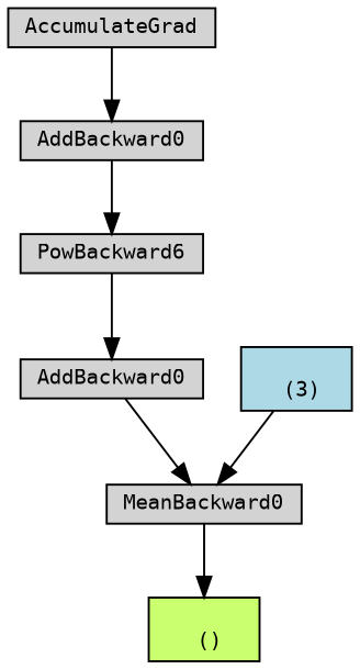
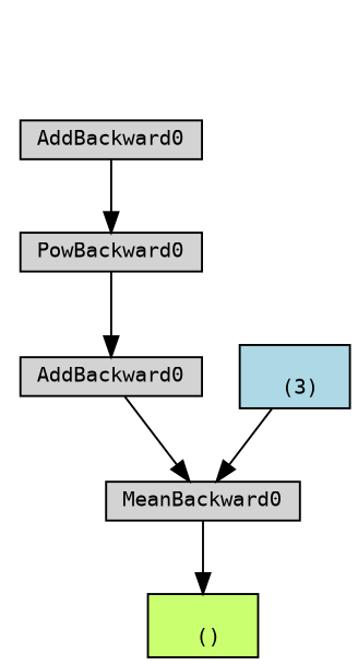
  digraph {
    node [align=left fontname=monospace fontsize=10 ranksep=0.1 shape=box style=filled]
    n1 [fillcolor=darkolivegreen1 height=0.2 label="\n ()"]
    n2 [height=0.2 label=MeanBackward0]
    n3 [height=0.2 label=AddBackward0]
-   n4 [height=0.2 label=PowBackward6]
+   n4 [height=0.2 label=PowBackward0]
    n5 [height=0.2 label=AddBackward0]
-   n6 [height=0.2 label=AccumulateGrad]
    n7 [fillcolor=lightblue height=0.2 label="\n (3)"]
    n2 -> n1
    n3 -> n2
    n4 -> n3
    n5 -> n4
-   n6 -> n5
    n7 -> n2
  }
